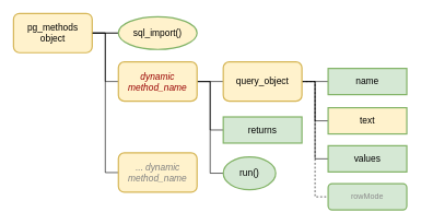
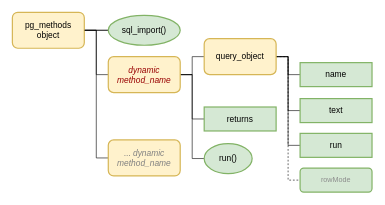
  <mxCell id="0" />
  <mxCell id="1" parent="0" />
  <mxCell id="2" style="edgeStyle=orthogonalEdgeStyle;rounded=0;orthogonalLoop=1;jettySize=auto;html=1;exitX=1;exitY=0.5;exitDx=0;exitDy=0;entryX=0;entryY=0.5;entryDx=0;entryDy=0;endArrow=none;endFill=0;" edge="1" parent="1" source="5" target="20"><mxGeometry relative="1" as="geometry" /></mxCell>
  <mxCell id="3" style="edgeStyle=orthogonalEdgeStyle;rounded=0;orthogonalLoop=1;jettySize=auto;html=1;exitX=1;exitY=0.5;exitDx=0;exitDy=0;entryX=0;entryY=0.5;entryDx=0;entryDy=0;endArrow=none;endFill=0;" edge="1" parent="1" source="5" target="22"><mxGeometry relative="1" as="geometry" /></mxCell>
  <mxCell id="4" style="edgeStyle=orthogonalEdgeStyle;rounded=0;orthogonalLoop=1;jettySize=auto;html=1;exitX=1;exitY=0.5;exitDx=0;exitDy=0;entryX=0;entryY=0.5;entryDx=0;entryDy=0;endArrow=none;endFill=0;" edge="1" parent="1" source="5" target="9"><mxGeometry relative="1" as="geometry" /></mxCell>
  <mxCell id="5" value="&lt;div style=&quot;font-size: 14px;&quot;&gt;&lt;font style=&quot;font-size: 14px;&quot;&gt;pg_methods&lt;/font&gt;&lt;/div&gt;&lt;div style=&quot;font-size: 14px;&quot;&gt;&lt;font style=&quot;font-size: 14px;&quot;&gt;object&lt;font style=&quot;font-size: 14px;&quot;&gt;&lt;br&gt;&lt;/font&gt;&lt;/font&gt;&lt;/div&gt;" style="rounded=1;whiteSpace=wrap;html=1;fillColor=#fff2cc;strokeColor=#d6b656;strokeWidth=2;" vertex="1" parent="1"><mxGeometry x="20" y="20" width="120" height="60" as="geometry" /></mxCell>
  <mxCell id="6" style="edgeStyle=orthogonalEdgeStyle;rounded=0;orthogonalLoop=1;jettySize=auto;html=1;exitX=1;exitY=0.5;exitDx=0;exitDy=0;entryX=0;entryY=0.5;entryDx=0;entryDy=0;endArrow=none;endFill=0;" edge="1" parent="1" source="9" target="18"><mxGeometry relative="1" as="geometry" /></mxCell>
  <mxCell id="7" style="edgeStyle=orthogonalEdgeStyle;rounded=0;orthogonalLoop=1;jettySize=auto;html=1;exitX=1;exitY=0.5;exitDx=0;exitDy=0;entryX=0;entryY=0.5;entryDx=0;entryDy=0;endArrow=none;endFill=0;" edge="1" parent="1" source="9" target="15"><mxGeometry relative="1" as="geometry" /></mxCell>
  <mxCell id="8" style="edgeStyle=orthogonalEdgeStyle;rounded=0;orthogonalLoop=1;jettySize=auto;html=1;exitX=1;exitY=0.5;exitDx=0;exitDy=0;entryX=0;entryY=0.5;entryDx=0;entryDy=0;endArrow=none;endFill=0;" edge="1" parent="1" source="9" target="14"><mxGeometry relative="1" as="geometry" /></mxCell>
  <mxCell id="9" value="&lt;div style=&quot;font-size: 14px;&quot;&gt;&lt;i&gt;dynamic&lt;/i&gt;&lt;/div&gt;&lt;div style=&quot;font-size: 14px;&quot;&gt;&lt;i&gt;method_name &lt;br&gt;&lt;/i&gt;&lt;/div&gt;" style="rounded=1;whiteSpace=wrap;html=1;fillColor=#fff2cc;strokeColor=#d6b656;fontColor=#990000;strokeWidth=2;" vertex="1" parent="1"><mxGeometry x="180" y="94" width="120" height="60" as="geometry" /></mxCell>
  <mxCell id="10" style="edgeStyle=orthogonalEdgeStyle;rounded=0;orthogonalLoop=1;jettySize=auto;html=1;exitX=1;exitY=0.5;exitDx=0;exitDy=0;entryX=0;entryY=0.5;entryDx=0;entryDy=0;endArrow=none;endFill=0;" edge="1" parent="1" source="14" target="17"><mxGeometry relative="1" as="geometry" /></mxCell>
  <mxCell id="11" style="edgeStyle=orthogonalEdgeStyle;rounded=0;orthogonalLoop=1;jettySize=auto;html=1;exitX=1;exitY=0.5;exitDx=0;exitDy=0;entryX=0;entryY=0.5;entryDx=0;entryDy=0;endArrow=none;endFill=0;" edge="1" parent="1" source="14" target="19"><mxGeometry relative="1" as="geometry" /></mxCell>
  <mxCell id="12" style="edgeStyle=orthogonalEdgeStyle;rounded=0;orthogonalLoop=1;jettySize=auto;html=1;exitX=1;exitY=0.5;exitDx=0;exitDy=0;entryX=0;entryY=0.5;entryDx=0;entryDy=0;endArrow=none;endFill=0;" edge="1" parent="1" source="14" target="16"><mxGeometry relative="1" as="geometry" /></mxCell>
  <mxCell id="13" style="edgeStyle=orthogonalEdgeStyle;rounded=0;orthogonalLoop=1;jettySize=auto;html=1;exitX=1;exitY=0.5;exitDx=0;exitDy=0;entryX=0;entryY=0.5;entryDx=0;entryDy=0;endArrow=none;endFill=0;dashed=1;" edge="1" parent="1" source="14" target="23"><mxGeometry relative="1" as="geometry" /></mxCell>
- <mxCell id="14" value="&lt;font style=&quot;font-size: 14px;&quot;&gt;query_object&lt;/font&gt;" style="rounded=1;whiteSpace=wrap;html=1;fillColor=#fff2cc;strokeColor=#d6b656;strokeWidth=2;" vertex="1" parent="1"><mxGeometry x="340" y="94" width="120" height="60" as="geometry" /></mxCell>
+ <mxCell id="14" value="&lt;font style=&quot;font-size: 14px;&quot;&gt;query_object&lt;/font&gt;" style="rounded=1;whiteSpace=wrap;html=1;fillColor=#fff2cc;strokeColor=#d6b656;strokeWidth=2;" vertex="1" parent="1"><mxGeometry x="340" y="64" width="120" height="60" as="geometry" /></mxCell>
  <mxCell id="15" value="&lt;font style=&quot;font-size: 14px;&quot;&gt;run()&lt;/font&gt;" style="ellipse;whiteSpace=wrap;html=1;fillColor=#d5e8d4;strokeColor=#82b366;strokeWidth=2;" vertex="1" parent="1"><mxGeometry x="340" y="239" width="80" height="50" as="geometry" /></mxCell>
  <mxCell id="16" value="&lt;font style=&quot;font-size: 14px;&quot;&gt;name&lt;/font&gt;" style="rounded=0;whiteSpace=wrap;html=1;fillColor=#d5e8d4;strokeColor=#82b366;strokeWidth=2;" vertex="1" parent="1"><mxGeometry x="500" y="104" width="120" height="40" as="geometry" /></mxCell>
- <mxCell id="17" value="&lt;font style=&quot;font-size: 14px;&quot;&gt;text&lt;/font&gt;" style="rounded=0;whiteSpace=wrap;html=1;fillColor=#fff2cc;strokeColor=#82b366;strokeWidth=2;" vertex="1" parent="1"><mxGeometry x="500" y="164" width="120" height="40" as="geometry" /></mxCell>
+ <mxCell id="17" value="&lt;font style=&quot;font-size: 14px;&quot;&gt;text&lt;/font&gt;" style="rounded=0;whiteSpace=wrap;html=1;fillColor=#d5e8d4;strokeColor=#82b366;strokeWidth=2;" vertex="1" parent="1"><mxGeometry x="500" y="164" width="120" height="40" as="geometry" /></mxCell>
  <mxCell id="18" value="&lt;font style=&quot;font-size: 14px;&quot;&gt;returns&lt;/font&gt;" style="rounded=0;whiteSpace=wrap;html=1;fillColor=#d5e8d4;strokeColor=#82b366;strokeWidth=2;" vertex="1" parent="1"><mxGeometry x="340" y="178" width="120" height="40" as="geometry" /></mxCell>
- <mxCell id="19" value="&lt;font style=&quot;font-size: 14px;&quot;&gt;values&lt;/font&gt;" style="rounded=0;whiteSpace=wrap;html=1;fillColor=#d5e8d4;strokeColor=#82b366;strokeWidth=2;" vertex="1" parent="1"><mxGeometry x="500" y="222" width="120" height="40" as="geometry" /></mxCell>
+ <mxCell id="19" value="&lt;font style=&quot;font-size: 14px;&quot;&gt;run&lt;/font&gt;" style="rounded=0;whiteSpace=wrap;html=1;fillColor=#d5e8d4;strokeColor=#82b366;strokeWidth=2;" vertex="1" parent="1"><mxGeometry x="500" y="222" width="120" height="40" as="geometry" /></mxCell>
  <mxCell id="20" value="&lt;div style=&quot;font-size: 14px;&quot;&gt;&lt;font color=&quot;#808080&quot;&gt;... &lt;i&gt;dynamic&lt;/i&gt;&lt;/font&gt;&lt;/div&gt;&lt;div style=&quot;font-size: 14px;&quot;&gt;&lt;font color=&quot;#808080&quot;&gt;&lt;i&gt;method_name &lt;br&gt;&lt;/i&gt;&lt;/font&gt;&lt;/div&gt;" style="rounded=1;whiteSpace=wrap;html=1;fillColor=#fff2cc;strokeColor=#d6b656;fontColor=#990000;shadow=0;glass=0;strokeWidth=2;" vertex="1" parent="1"><mxGeometry x="180" y="233" width="120" height="60" as="geometry" /></mxCell>
  <mxCell id="21" value="" style="edgeStyle=orthogonalEdgeStyle;rounded=0;orthogonalLoop=1;jettySize=auto;html=1;exitX=1;exitY=0.5;exitDx=0;exitDy=0;endArrow=none;endFill=0;" edge="1" parent="1" source="5" target="22"><mxGeometry relative="1" as="geometry"><mxPoint x="140" y="50" as="sourcePoint" /><mxPoint x="350" y="-20" as="targetPoint" /></mxGeometry></mxCell>
- <mxCell id="22" value="sql_import()" style="ellipse;whiteSpace=wrap;html=1;fillColor=#fff2cc;strokeColor=#82b366;fontSize=14;strokeWidth=2;" vertex="1" parent="1"><mxGeometry x="180" y="25" width="120" height="50" as="geometry" /></mxCell>
+ <mxCell id="22" value="sql_import()" style="ellipse;whiteSpace=wrap;html=1;fillColor=#d5e8d4;strokeColor=#82b366;fontSize=14;strokeWidth=2;" vertex="1" parent="1"><mxGeometry x="180" y="25" width="120" height="50" as="geometry" /></mxCell>
  <mxCell id="23" value="&lt;font color=&quot;#8c8c8c&quot;&gt;rowMode&lt;/font&gt;" style="whiteSpace=wrap;html=1;fillColor=#d5e8d4;strokeColor=#82b366;strokeWidth=2;fontColor=#9a9a9a;rounded=1;" vertex="1" parent="1"><mxGeometry x="500" y="280" width="120" height="40" as="geometry" /></mxCell>
